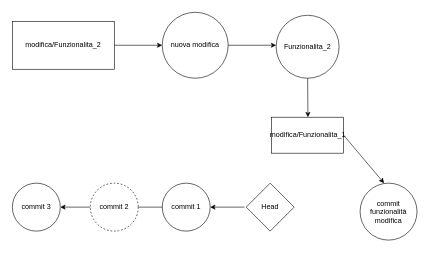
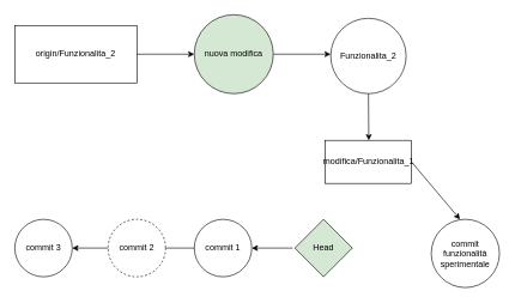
  <mxCell id="0" />
  <mxCell id="1" parent="0" />
- <mxCell id="2" value="modifica/Funzionalita_2" style="rounded=0;whiteSpace=wrap;html=1;" vertex="1" parent="1"><mxGeometry x="20" y="35" width="170" height="80" as="geometry" /></mxCell>
+ <mxCell id="2" value="origin/Funzionalita_2" style="rounded=0;whiteSpace=wrap;html=1;" vertex="1" parent="1"><mxGeometry x="20" y="35" width="170" height="80" as="geometry" /></mxCell>
  <mxCell id="3" value="" style="endArrow=classic;html=1;rounded=1;" edge="1" parent="1"><mxGeometry width="50" height="50" relative="1" as="geometry"><mxPoint x="190" y="75" as="sourcePoint" /><mxPoint x="270" y="75" as="targetPoint" /></mxGeometry></mxCell>
- <mxCell id="4" value="nuova modifica" style="ellipse;whiteSpace=wrap;html=1;aspect=fixed;" vertex="1" parent="1"><mxGeometry x="270" y="20" width="110" height="110" as="geometry" /></mxCell>
+ <mxCell id="4" value="nuova modifica" style="ellipse;whiteSpace=wrap;html=1;aspect=fixed;fillColor=#d5e8d4;" vertex="1" parent="1"><mxGeometry x="270" y="20" width="110" height="110" as="geometry" /></mxCell>
  <mxCell id="5" value="" style="endArrow=classic;html=1;rounded=0;" edge="1" parent="1"><mxGeometry width="50" height="50" relative="1" as="geometry"><mxPoint x="380" y="75" as="sourcePoint" /><mxPoint x="460" y="75" as="targetPoint" /></mxGeometry></mxCell>
  <mxCell id="6" value="Funzionalita_2" style="ellipse;whiteSpace=wrap;html=1;aspect=fixed;" vertex="1" parent="1"><mxGeometry x="460" y="25" width="105" height="105" as="geometry" /></mxCell>
- <mxCell id="7" value="Head" style="rhombus;whiteSpace=wrap;html=1;" vertex="1" parent="1"><mxGeometry x="410" y="305" width="80" height="80" as="geometry" /></mxCell>
+ <mxCell id="7" value="Head" style="rhombus;whiteSpace=wrap;html=1;fillColor=#d5e8d4;" vertex="1" parent="1"><mxGeometry x="410" y="305" width="80" height="80" as="geometry" /></mxCell>
  <mxCell id="8" value="modifica/Funzionalita_1" style="rounded=0;whiteSpace=wrap;html=1;" vertex="1" parent="1"><mxGeometry x="452.5" y="195" width="120" height="60" as="geometry" /></mxCell>
  <mxCell id="9" value="" style="endArrow=classic;html=1;rounded=0;exitX=0.5;exitY=1;exitDx=0;exitDy=0;" edge="1" parent="1" source="6"><mxGeometry width="50" height="50" relative="1" as="geometry"><mxPoint x="510" y="205" as="sourcePoint" /><mxPoint x="513" y="195" as="targetPoint" /></mxGeometry></mxCell>
  <mxCell id="10" value="" style="endArrow=classic;html=1;rounded=0;" edge="1" parent="1"><mxGeometry width="50" height="50" relative="1" as="geometry"><mxPoint x="572.5" y="225" as="sourcePoint" /><mxPoint x="640" y="305" as="targetPoint" /></mxGeometry></mxCell>
- <mxCell id="11" value="commit funzionalità modifica" style="ellipse;whiteSpace=wrap;html=1;aspect=fixed;" vertex="1" parent="1"><mxGeometry x="600" y="305" width="95" height="95" as="geometry" /></mxCell>
+ <mxCell id="11" value="commit funzionalità sperimentale" style="ellipse;whiteSpace=wrap;html=1;aspect=fixed;" vertex="1" parent="1"><mxGeometry x="600" y="305" width="95" height="95" as="geometry" /></mxCell>
  <mxCell id="12" value="" style="endArrow=classic;html=1;rounded=0;exitX=0;exitY=0.5;exitDx=0;exitDy=0;" edge="1" parent="1"><mxGeometry width="50" height="50" relative="1" as="geometry"><mxPoint x="407" y="345" as="sourcePoint" /><mxPoint x="350" y="345" as="targetPoint" /></mxGeometry></mxCell>
  <mxCell id="13" value="commit 1" style="ellipse;whiteSpace=wrap;html=1;aspect=fixed;" vertex="1" parent="1"><mxGeometry x="270" y="305" width="80" height="80" as="geometry" /></mxCell>
  <mxCell id="14" value="" style="endArrow=none;html=1;rounded=0;exitX=0;exitY=0.5;exitDx=0;exitDy=0;" edge="1" parent="1" source="13" target="15"><mxGeometry width="50" height="50" relative="1" as="geometry"><mxPoint x="150" y="235" as="sourcePoint" /><mxPoint x="220" y="345" as="targetPoint" /></mxGeometry></mxCell>
  <mxCell id="15" value="commit 2" style="ellipse;whiteSpace=wrap;html=1;aspect=fixed;dashed=1;" vertex="1" parent="1"><mxGeometry x="150" y="305" width="80" height="80" as="geometry" /></mxCell>
  <mxCell id="16" value="" style="endArrow=classic;html=1;rounded=0;exitX=0;exitY=0.5;exitDx=0;exitDy=0;" edge="1" parent="1" source="15"><mxGeometry width="50" height="50" relative="1" as="geometry"><mxPoint x="150" y="235" as="sourcePoint" /><mxPoint x="100" y="345" as="targetPoint" /></mxGeometry></mxCell>
  <mxCell id="17" value="commit 3" style="ellipse;whiteSpace=wrap;html=1;aspect=fixed;" vertex="1" parent="1"><mxGeometry x="20" y="305" width="80" height="80" as="geometry" /></mxCell>
